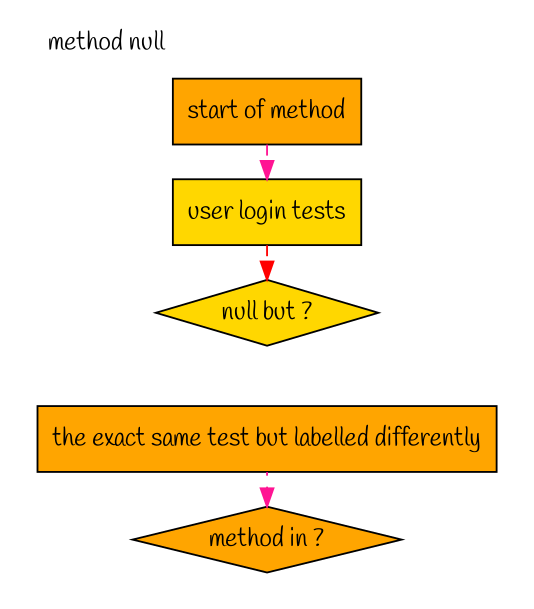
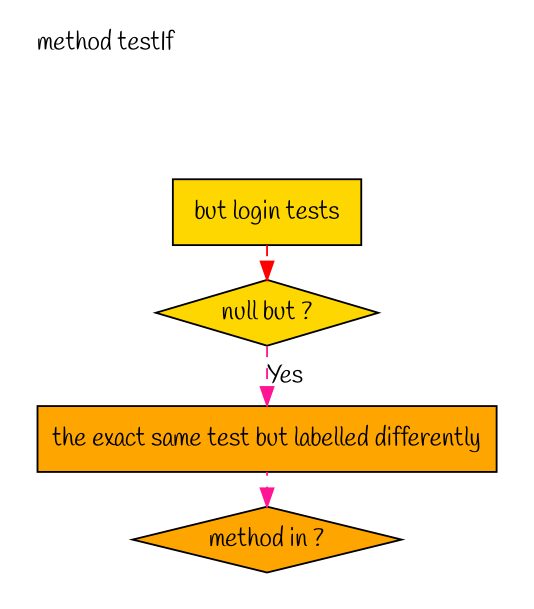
  digraph {
    compound=true
    fontname=Handlee
    node [fillcolor=orange fontname=Handlee shape=rect style=filled]
    edge [color=deeppink fontname=Handlee style=dashed]
-   n1 [label="start of method"]
-   n2 [fillcolor=gold label="user login tests"]
+   n2 [fillcolor=gold label="but login tests"]
    n3 [fillcolor=gold label="null but ?" shape=diamond]
    n4 [label="the exact same test but labelled differently"]
    n5 [label="method in ?" shape=diamond]
    subgraph cluster_1 {
-     label="method null"
+     label="method testIf"
      labeljust=l
      pencolor=transparent
      ranksep=0.5
-     n1
      n2
      n3
      n4
      n5
    }
-   n1 -> n2
    n2 -> n3 [color=red]
+   n3 -> n4 [label=Yes]
    n4 -> n5 [style=dotted]
  }
